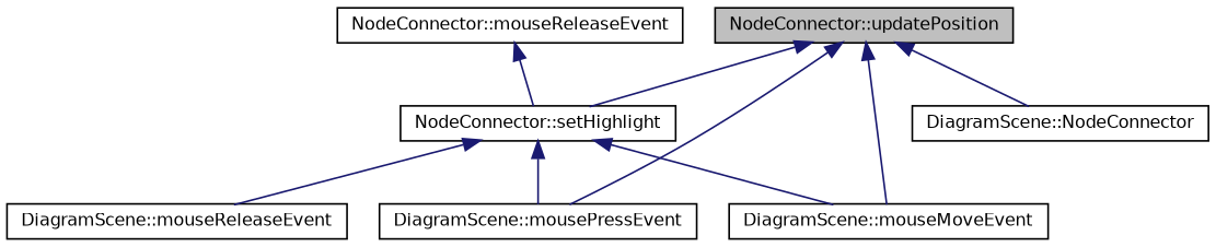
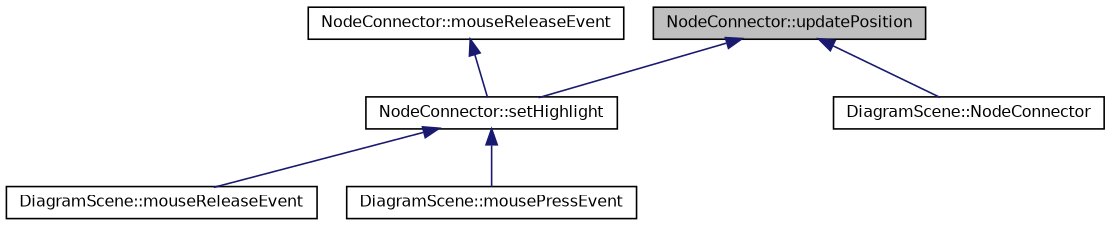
  digraph {
    rankdir=TB
    node [color=black fillcolor=white fontname=Helvetica fontsize=10 shape=record style=filled]
    edge [color=midnightblue dir=back fontname=Helvetica fontsize=10 labelfontname=Helvetica labelfontsize=10 style=solid]
    n1 [fillcolor=grey75 fontcolor=black height=0.2 label="NodeConnector::updatePosition" width=0.4]
    n2 [height=0.2 label="DiagramScene::mousePressEvent" width=0.4]
-   n3 [height=0.2 label="DiagramScene::mouseMoveEvent" width=0.4]
    n4 [height=0.2 label="DiagramScene::NodeConnector" width=0.4]
    n5 [height=0.2 label="NodeConnector::setHighlight" width=0.4]
    n6 [height=0.2 label="DiagramScene::mouseReleaseEvent" width=0.4]
    n7 [height=0.2 label="NodeConnector::mouseReleaseEvent" width=0.4]
-   n1 -> n2
-   n1 -> n3
    n1 -> n4
    n1 -> n5
    n5 -> n2
-   n5 -> n3
    n5 -> n6
    n7 -> n5
  }
